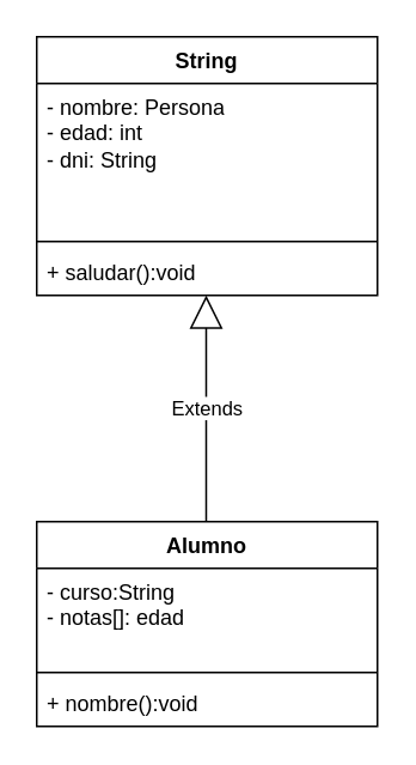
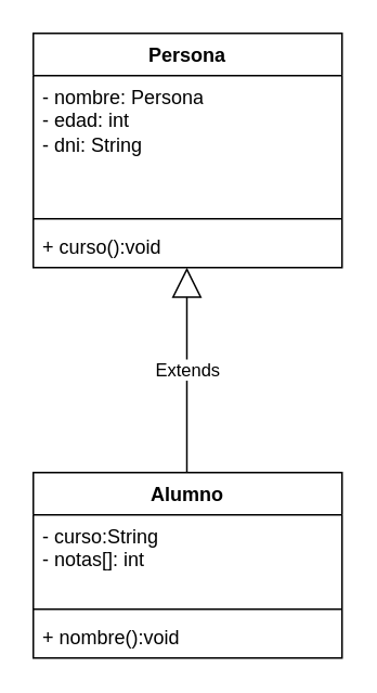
  <mxCell id="0" />
  <mxCell id="1" parent="0" />
- <mxCell id="2" value="String" style="swimlane;fontStyle=1;align=center;verticalAlign=top;childLayout=stackLayout;horizontal=1;startSize=26;horizontalStack=0;resizeParent=1;resizeParentMax=0;resizeLast=0;collapsible=1;marginBottom=0;whiteSpace=wrap;html=1;" vertex="1" parent="1"><mxGeometry x="20" y="20" width="190" height="144" as="geometry" /></mxCell>
+ <mxCell id="2" value="Persona" style="swimlane;fontStyle=1;align=center;verticalAlign=top;childLayout=stackLayout;horizontal=1;startSize=26;horizontalStack=0;resizeParent=1;resizeParentMax=0;resizeLast=0;collapsible=1;marginBottom=0;whiteSpace=wrap;html=1;" vertex="1" parent="1"><mxGeometry x="20" y="20" width="190" height="144" as="geometry" /></mxCell>
  <mxCell id="3" value="- nombre: Persona&lt;div&gt;- edad: int&lt;/div&gt;&lt;div&gt;- dni: String&lt;/div&gt;&lt;div&gt;&lt;br&gt;&lt;/div&gt;" style="text;strokeColor=none;fillColor=none;align=left;verticalAlign=top;spacingLeft=4;spacingRight=4;overflow=hidden;rotatable=0;points=[[0,0.5],[1,0.5]];portConstraint=eastwest;whiteSpace=wrap;html=1;" vertex="1" parent="2"><mxGeometry y="26" width="190" height="84" as="geometry" /></mxCell>
  <mxCell id="4" value="" style="line;strokeWidth=1;fillColor=none;align=left;verticalAlign=middle;spacingTop=-1;spacingLeft=3;spacingRight=3;rotatable=0;labelPosition=right;points=[];portConstraint=eastwest;strokeColor=inherit;" vertex="1" parent="2"><mxGeometry y="110" width="190" height="8" as="geometry" /></mxCell>
- <mxCell id="5" value="+ saludar():void" style="text;strokeColor=none;fillColor=none;align=left;verticalAlign=top;spacingLeft=4;spacingRight=4;overflow=hidden;rotatable=0;points=[[0,0.5],[1,0.5]];portConstraint=eastwest;whiteSpace=wrap;html=1;" vertex="1" parent="2"><mxGeometry y="118" width="190" height="26" as="geometry" /></mxCell>
+ <mxCell id="5" value="+ curso():void" style="text;strokeColor=none;fillColor=none;align=left;verticalAlign=top;spacingLeft=4;spacingRight=4;overflow=hidden;rotatable=0;points=[[0,0.5],[1,0.5]];portConstraint=eastwest;whiteSpace=wrap;html=1;" vertex="1" parent="2"><mxGeometry y="118" width="190" height="26" as="geometry" /></mxCell>
  <mxCell id="6" value="Alumno" style="swimlane;fontStyle=1;align=center;verticalAlign=top;childLayout=stackLayout;horizontal=1;startSize=26;horizontalStack=0;resizeParent=1;resizeParentMax=0;resizeLast=0;collapsible=1;marginBottom=0;whiteSpace=wrap;html=1;" vertex="1" parent="1"><mxGeometry x="20" y="290" width="190" height="114" as="geometry" /></mxCell>
- <mxCell id="7" value="- curso:String&lt;div&gt;- notas[]: edad&lt;/div&gt;" style="text;strokeColor=none;fillColor=none;align=left;verticalAlign=top;spacingLeft=4;spacingRight=4;overflow=hidden;rotatable=0;points=[[0,0.5],[1,0.5]];portConstraint=eastwest;whiteSpace=wrap;html=1;" vertex="1" parent="6"><mxGeometry y="26" width="190" height="54" as="geometry" /></mxCell>
+ <mxCell id="7" value="- curso:String&lt;div&gt;- notas[]: int&lt;/div&gt;" style="text;strokeColor=none;fillColor=none;align=left;verticalAlign=top;spacingLeft=4;spacingRight=4;overflow=hidden;rotatable=0;points=[[0,0.5],[1,0.5]];portConstraint=eastwest;whiteSpace=wrap;html=1;" vertex="1" parent="6"><mxGeometry y="26" width="190" height="54" as="geometry" /></mxCell>
  <mxCell id="8" value="" style="line;strokeWidth=1;fillColor=none;align=left;verticalAlign=middle;spacingTop=-1;spacingLeft=3;spacingRight=3;rotatable=0;labelPosition=right;points=[];portConstraint=eastwest;strokeColor=inherit;" vertex="1" parent="6"><mxGeometry y="80" width="190" height="8" as="geometry" /></mxCell>
  <mxCell id="9" value="+ nombre():void" style="text;strokeColor=none;fillColor=none;align=left;verticalAlign=top;spacingLeft=4;spacingRight=4;overflow=hidden;rotatable=0;points=[[0,0.5],[1,0.5]];portConstraint=eastwest;whiteSpace=wrap;html=1;" vertex="1" parent="6"><mxGeometry y="88" width="190" height="26" as="geometry" /></mxCell>
  <mxCell id="10" value="Extends" style="endArrow=block;endSize=16;endFill=0;html=1;rounded=0;entryX=0.589;entryY=1;entryDx=0;entryDy=0;entryPerimeter=0;exitX=0.589;exitY=0;exitDx=0;exitDy=0;exitPerimeter=0;" edge="1" parent="1"><mxGeometry width="160" relative="1" as="geometry"><mxPoint x="114.5" y="290" as="sourcePoint" /><mxPoint x="114.5" y="164" as="targetPoint" /></mxGeometry></mxCell>
